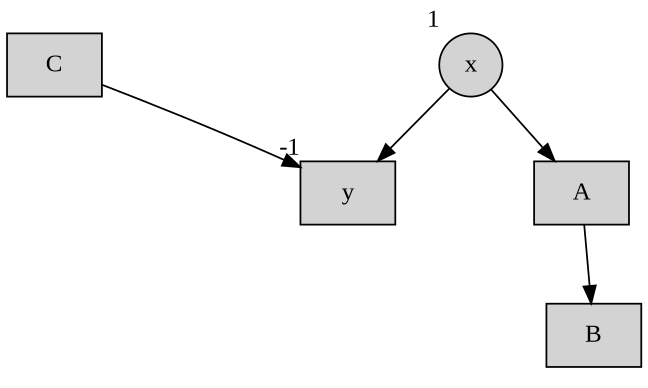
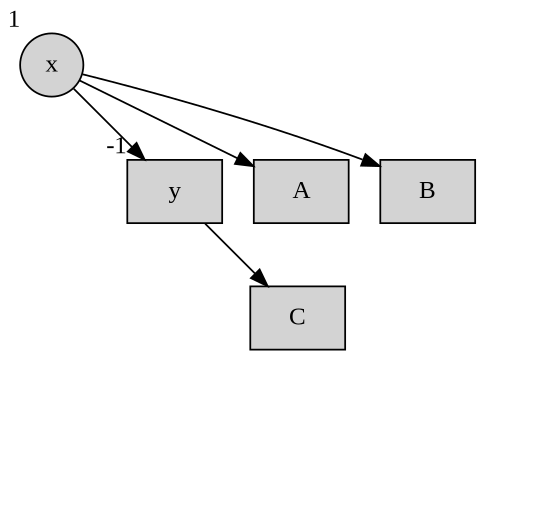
  digraph {
    fontname="Liberation Serif"
    rankdir=TB
    node [fontname="Liberation Serif" shape=circle style=invis]
    edge [fontname="Liberation Serif" style=invis]
    b12 [width=.1]
    c12 [width=.1]
    c34 [width=.1]
    n4 [label=y shape=box style=filled xlabel=-1]
    n5 [label=C shape=rect style=filled]
    n6 [label=x style=filled xlabel=1]
    n7 [label=A shape=rect style=filled]
    n8 [label=B shape=rect style=filled]
    c3
    c4
    subgraph sub_1 {
      rank=same
      b12
      c12
      c34
    }
    n4 -> b12 [weight=10]
-   n5 -> n4 [style=""]
+   n4 -> n5 [style=""]
    n5 -> c34 [weight=10]
    n5 -> c3
    n5 -> c4
    n6 -> c12 [weight=10]
    n6 -> n4 [style=""]
    n6 -> n7 [style=""]
-   n7 -> n8 [style=""]
+   n6 -> n8 [style=""]
  }
